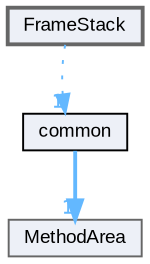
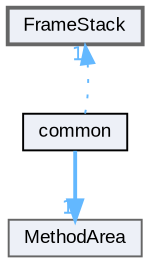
  digraph {
    compound=true
    fontname="Liberation Sans"
    node [color=gray40 fillcolor="#edf0f7" fontname="Liberation Sans" fontsize=10 shape=box style=filled]
    edge [color=steelblue1 fontcolor=steelblue1 fontname="Liberation Sans" fontsize=10 headlabel=1 labeldistance=1.5 labelfontname=Helvetica labelfontsize=10]
    n1 [height=0.2 label=FrameStack style="filled,bold" width=0.4]
    n2 [color=black height=0.2 label=common width=0.4]
    n3 [height=0.2 label=MethodArea width=0.4]
-   n1 -> n2 [style=dotted]
+   n2 -> n1 [style=dotted]
    n2 -> n3 [style=bold]
  }
